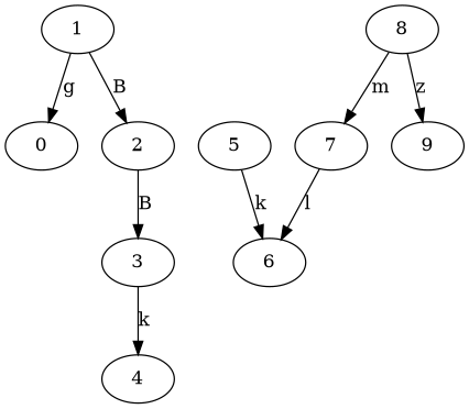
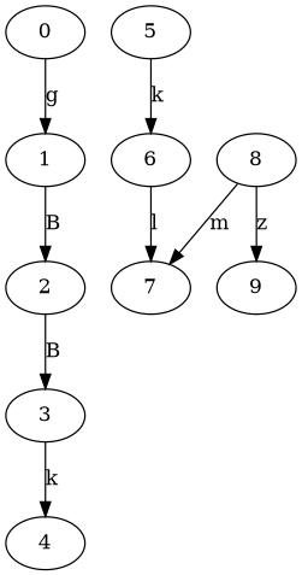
  digraph {
    0
    1
    2
    3
    4
    5
    6
    7
    8
    9
-   1 -> 0 [label=g]
+   0 -> 1 [label=g]
    1 -> 2 [label=B]
    2 -> 3 [label=B]
    3 -> 4 [label=k]
    5 -> 6 [label=k]
-   7 -> 6 [label=l]
+   6 -> 7 [label=l]
    8 -> 7 [label=m]
    8 -> 9 [label=z]
  }
